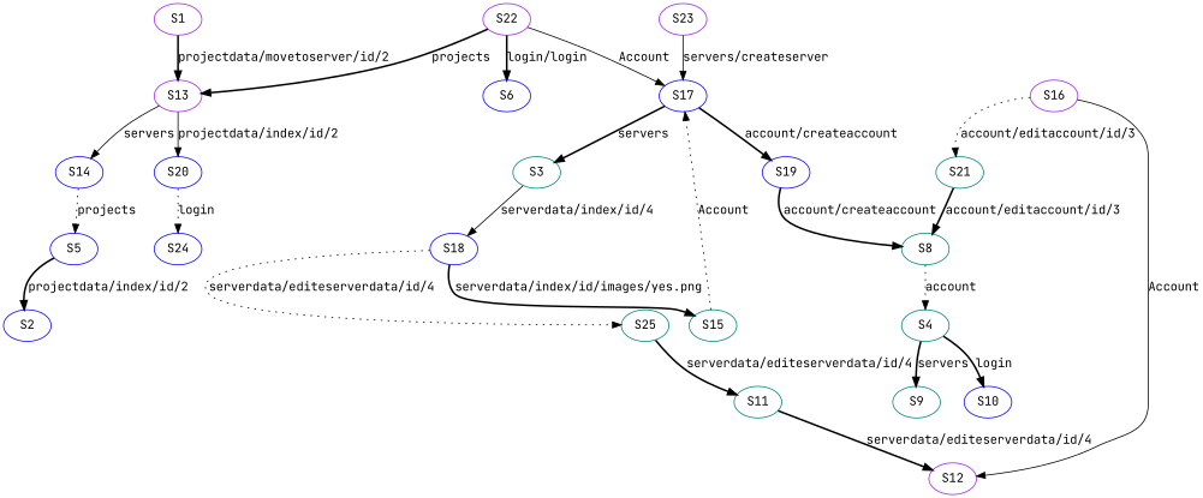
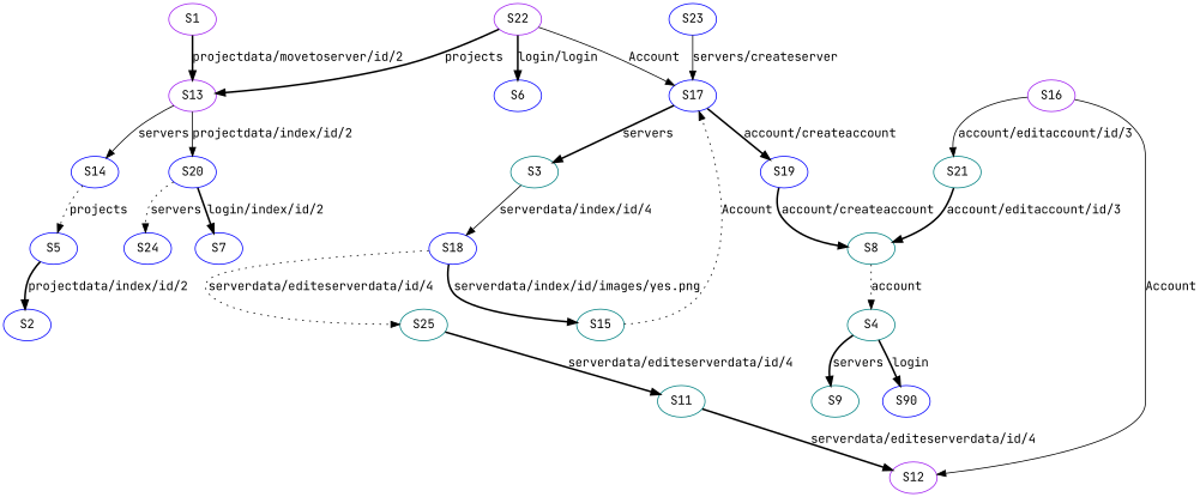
  digraph {
    fontname="JetBrains Mono"
    node [color=blue fontname="JetBrains Mono"]
    edge [fontname="JetBrains Mono" style=bold]
    S22 [color=purple]
    S13 [color=purple]
    S6
    S17
    S14
    S20
    S3 [color=teal]
    S19
    S5
+   S7
    S24
    S18
    S8 [color=teal]
    S2
    S1 [color=purple]
    S15 [color=teal]
    S25 [color=teal]
    S4 [color=teal]
    S11 [color=teal]
    S12 [color=purple]
    S16 [color=purple]
    S21 [color=teal]
-   S10
+   S10 [label=S90]
    S9 [color=teal]
-   S23 [color=purple]
+   S23
    S22 -> S13 [label=projects]
    S22 -> S6 [label="login/login"]
    S22 -> S17 [label=Account style=solid]
    S13 -> S14 [label=servers style=solid]
    S13 -> S20 [label="projectdata/index/id/2" style=solid]
    S17 -> S3 [label=servers]
    S17 -> S19 [label="account/createaccount"]
    S14 -> S5 [label=projects style=dotted]
-   S20 -> S24 [label=login style=dotted]
+   S20 -> S7 [label="login/index/id/2"]
+   S20 -> S24 [label=servers style=dotted]
    S3 -> S18 [label="serverdata/index/id/4" style=solid]
    S19 -> S8 [label="account/createaccount"]
    S5 -> S2 [label="projectdata/index/id/2"]
    S18 -> S15 [label="serverdata/index/id/images/yes.png"]
    S18 -> S25 [label="serverdata/editeserverdata/id/4" style=dotted]
    S8 -> S4 [label=account style=dotted]
    S1 -> S13 [label="projectdata/movetoserver/id/2"]
    S15 -> S17 [label=Account style=dotted]
    S25 -> S11 [label="serverdata/editeserverdata/id/4"]
    S4 -> S10 [label=login]
    S4 -> S9 [label=servers]
    S11 -> S12 [label="serverdata/editeserverdata/id/4"]
    S16 -> S12 [label=Account style=solid]
-   S16 -> S21 [label="account/editaccount/id/3" style=dotted]
+   S16 -> S21 [label="account/editaccount/id/3" style=solid]
    S21 -> S8 [label="account/editaccount/id/3"]
    S23 -> S17 [label="servers/createserver" style=solid]
  }
